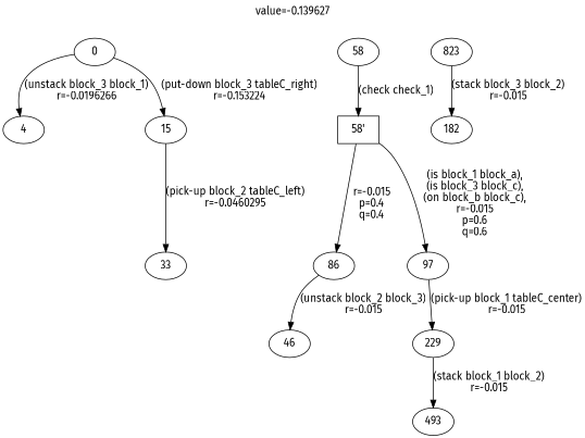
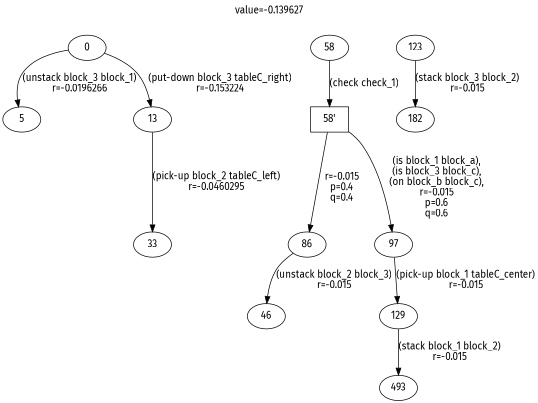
  digraph {
    fontname="Fira Sans"
    label="value=-0.139627"
    labelloc=top
    node [fontname="Fira Sans"]
    edge [fontname="Fira Sans"]
    0
-   4
-   13 [label=15]
+   4 [label=5]
+   13
    33
    "58'" [shape=box]
    58
    n7 [label=86]
    97
    46
-   129 [label=229]
-   123 [label=823]
+   129
+   123
    182
    n13 [label=493]
    0 -> 4 [label="(unstack block_3 block_1)\nr=-0.0196266"]
    0 -> 13 [label="(put-down block_3 tableC_right)\nr=-0.153224"]
    13 -> 33 [label="(pick-up block_2 tableC_left)\nr=-0.0460295"]
    "58'" -> n7 [label="\nr=-0.015\np=0.4\nq=0.4"]
    "58'" -> 97 [label="\n(is block_1 block_a),\n(is block_3 block_c),\n(on block_b block_c),\nr=-0.015\np=0.6\nq=0.6"]
    58 -> "58'" [label="(check check_1)"]
    n7 -> 46 [label="(unstack block_2 block_3)\nr=-0.015"]
    97 -> 129 [label="(pick-up block_1 tableC_center)\nr=-0.015"]
    129 -> n13 [label="(stack block_1 block_2)\nr=-0.015"]
    123 -> 182 [label="(stack block_3 block_2)\nr=-0.015"]
  }
